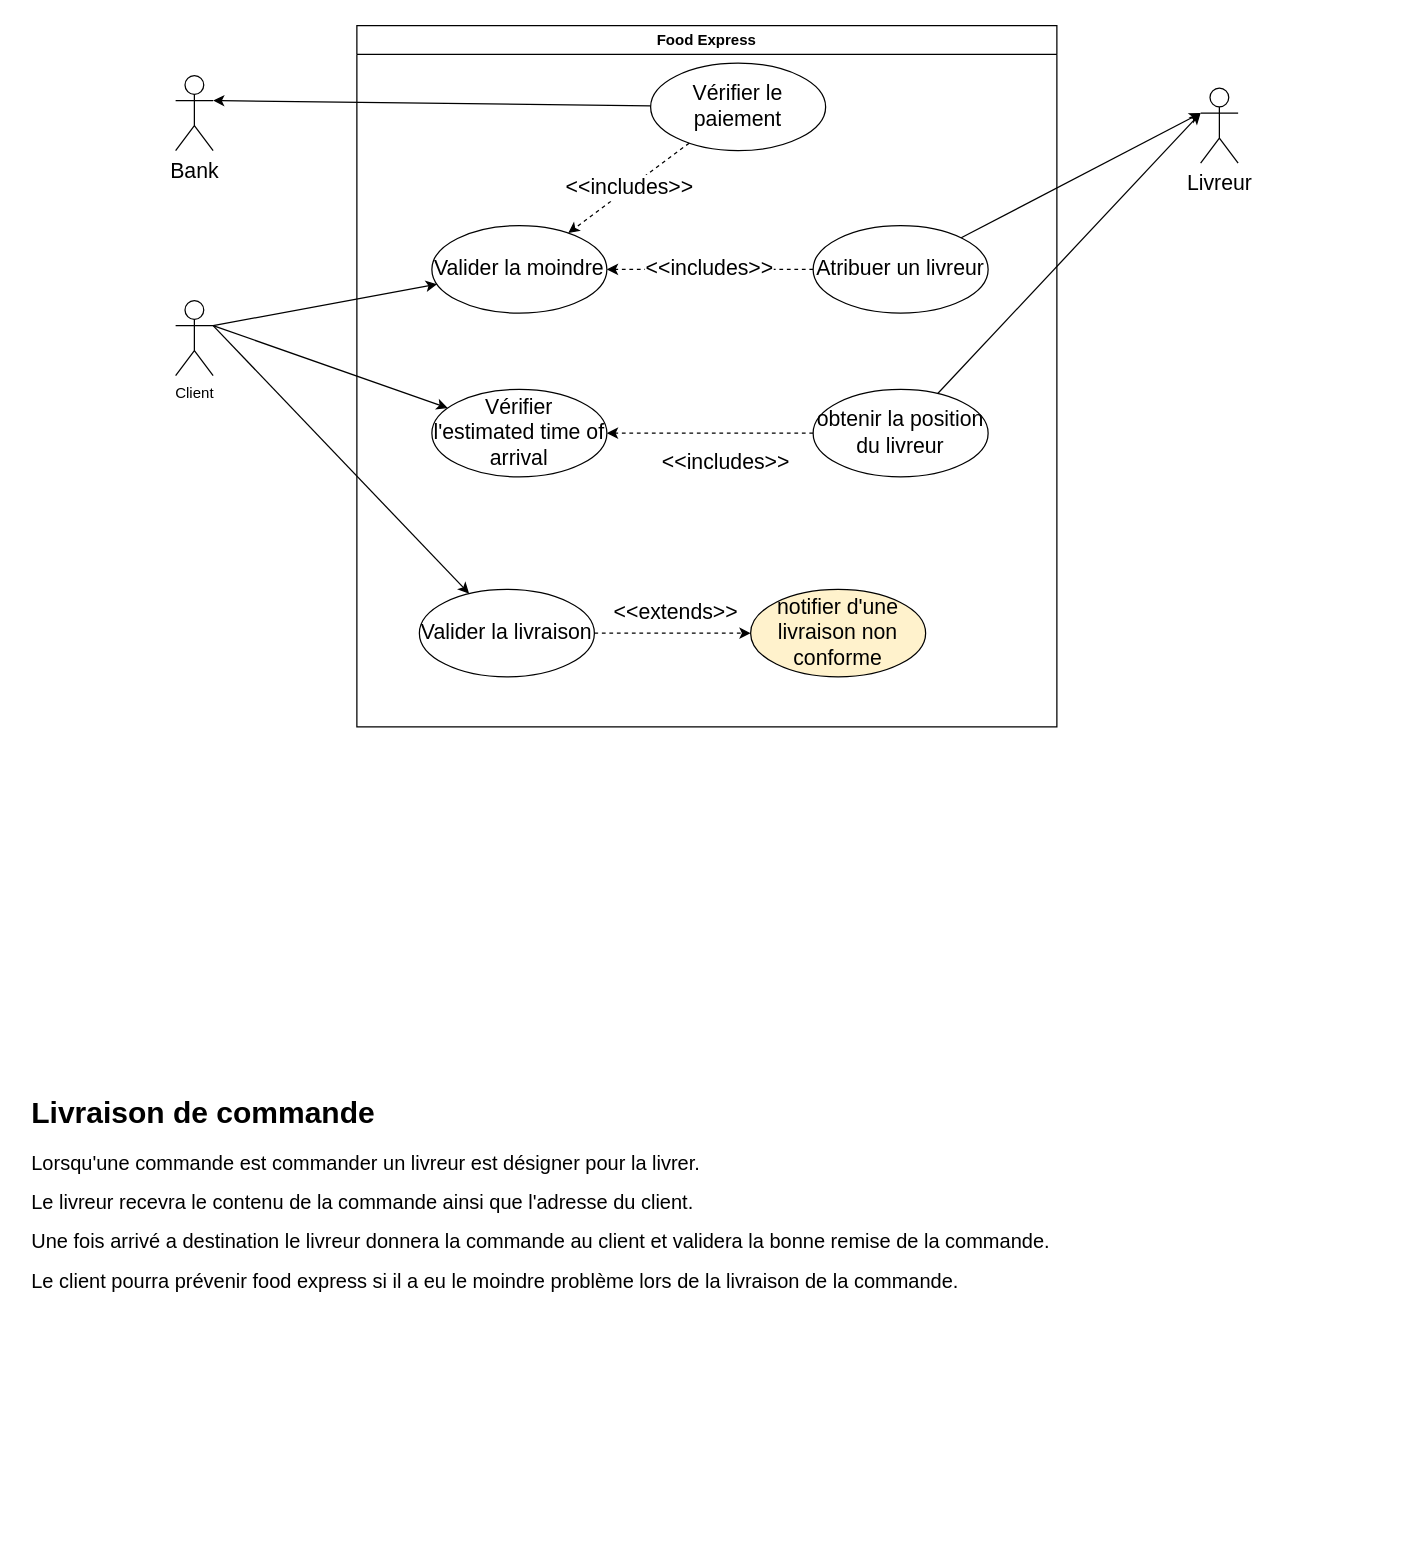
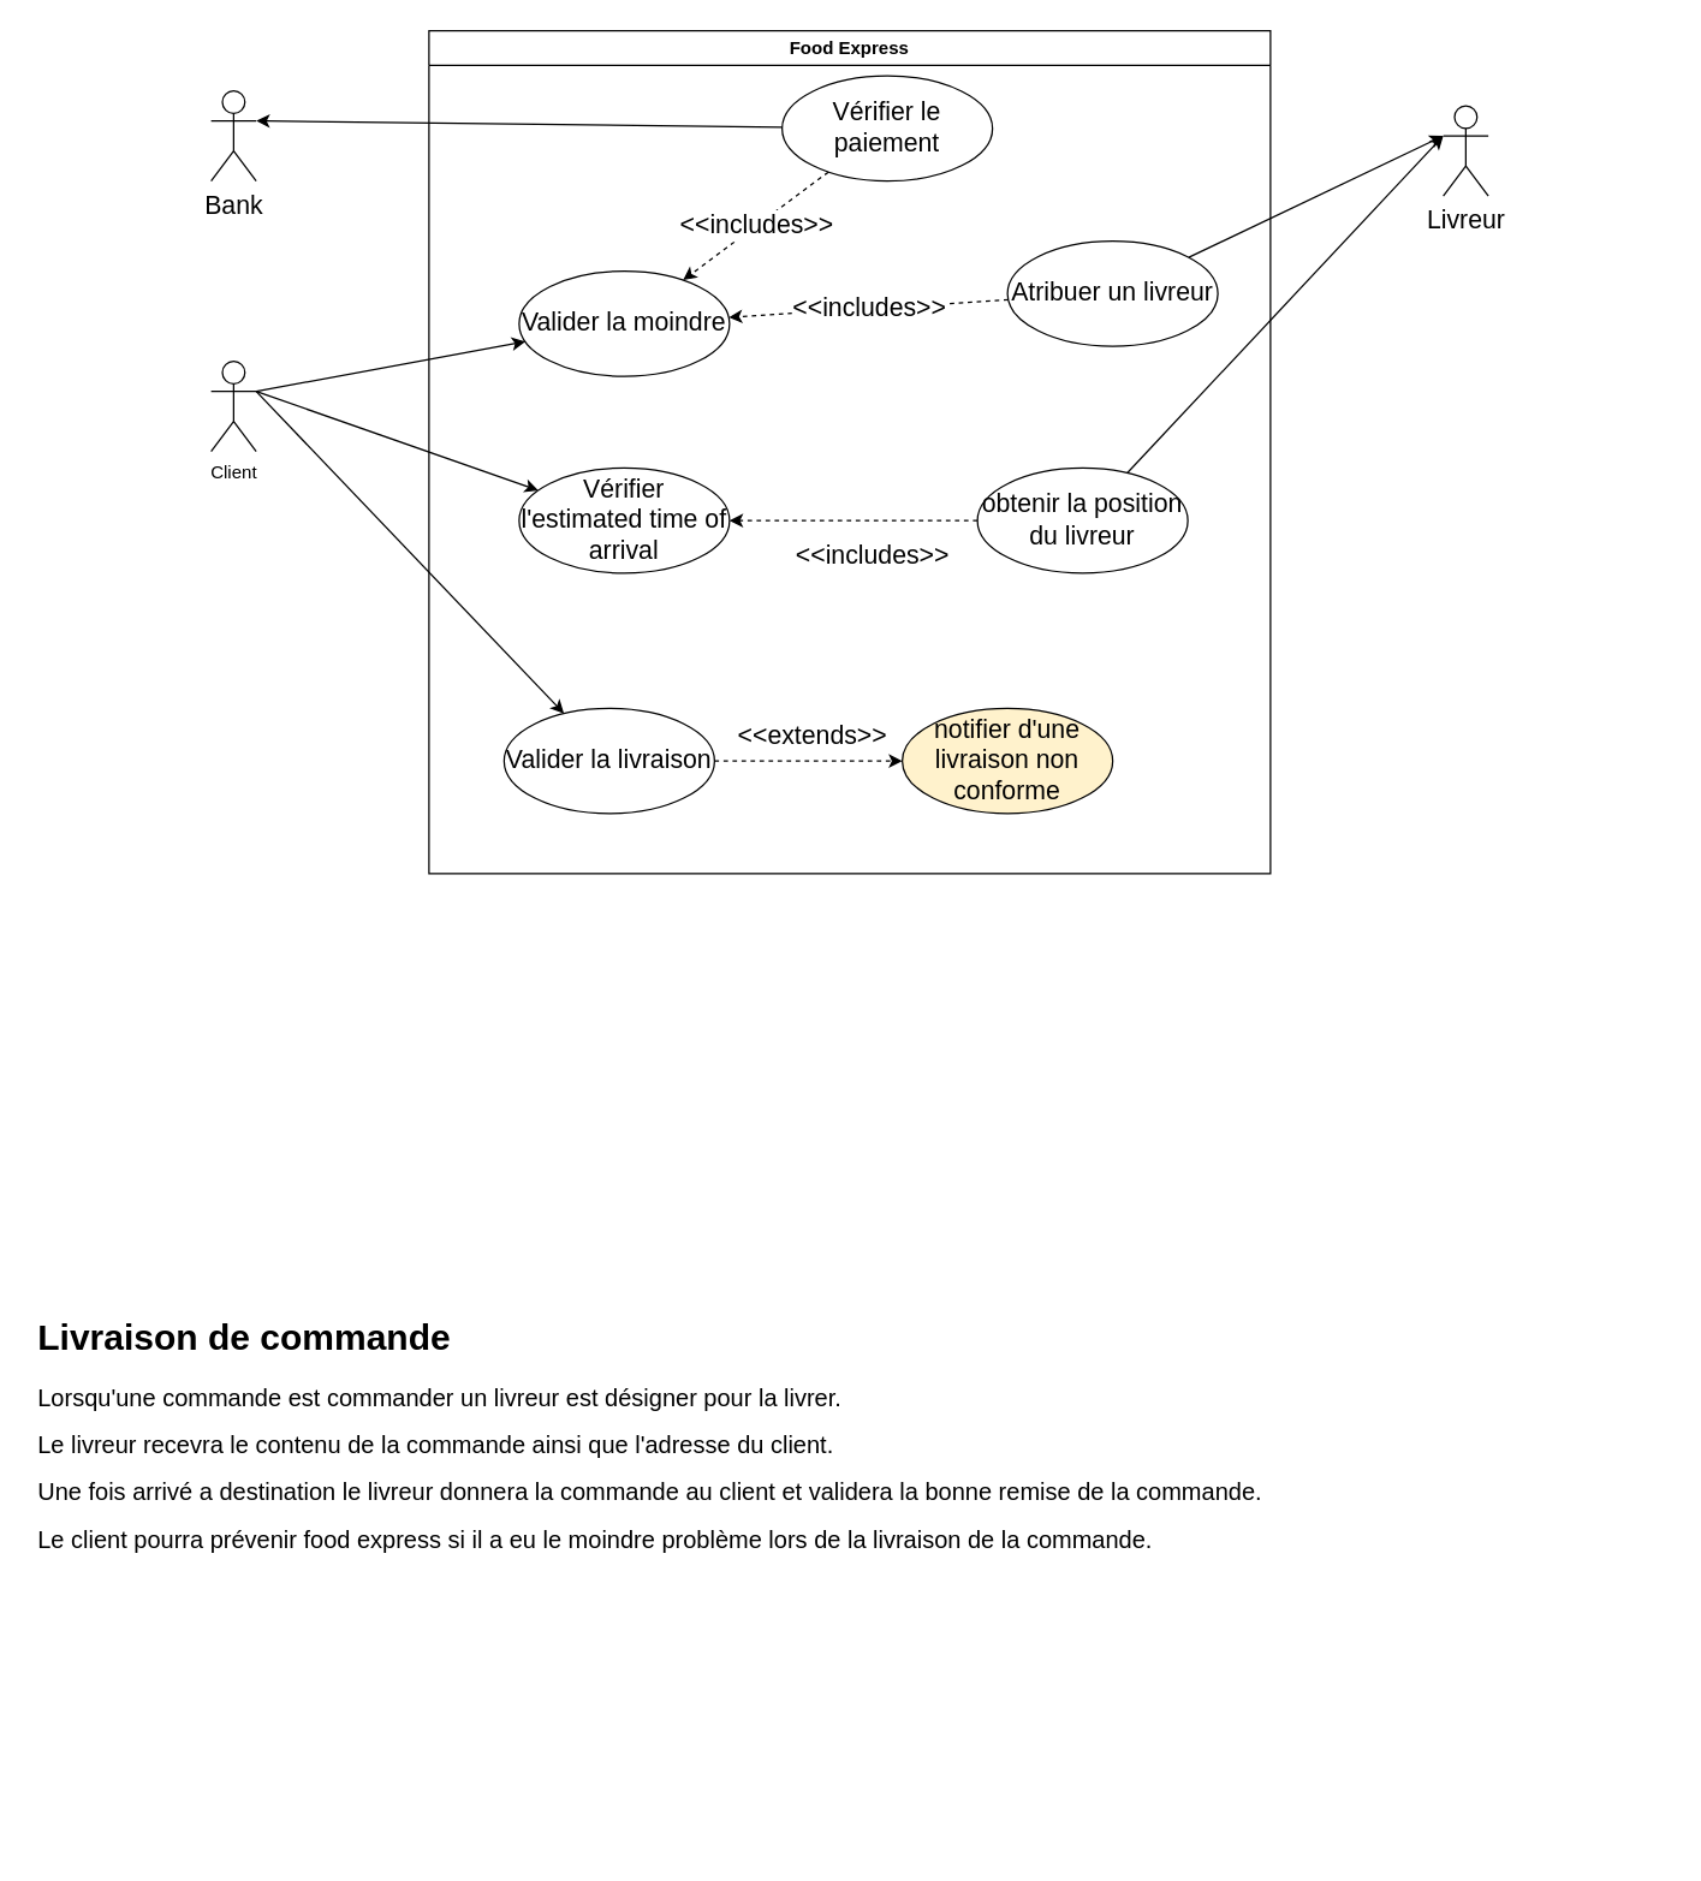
  <mxCell id="0" />
  <mxCell id="1" parent="0" />
  <mxCell id="2" value="Food Express" style="swimlane;whiteSpace=wrap;html=1;" parent="1" vertex="1"><mxGeometry x="285" y="20" width="560" height="561" as="geometry" /></mxCell>
  <mxCell id="3" value="Valider la moindre" style="ellipse;whiteSpace=wrap;html=1;fontSize=17;" vertex="1" parent="2"><mxGeometry x="60" y="160" width="140" height="70" as="geometry" /></mxCell>
  <mxCell id="4" value="Vérifier l'estimated time of arrival" style="ellipse;whiteSpace=wrap;html=1;fontSize=17;" vertex="1" parent="2"><mxGeometry x="60" y="291" width="140" height="70" as="geometry" /></mxCell>
  <mxCell id="5" value="Valider la livraison" style="ellipse;whiteSpace=wrap;html=1;fontSize=17;" vertex="1" parent="2"><mxGeometry x="50" y="451" width="140" height="70" as="geometry" /></mxCell>
  <mxCell id="6" value="Vérifier le paiement" style="ellipse;whiteSpace=wrap;html=1;fontSize=17;" vertex="1" parent="2"><mxGeometry x="235" y="30" width="140" height="70" as="geometry" /></mxCell>
  <mxCell id="7" value="&amp;lt;&amp;lt;includes&amp;gt;&amp;gt;" style="endArrow=classic;html=1;rounded=0;fontSize=17;dashed=1;" edge="1" parent="2" source="6" target="3"><mxGeometry width="50" height="50" relative="1" as="geometry"><mxPoint x="300" y="261" as="sourcePoint" /><mxPoint x="350" y="211" as="targetPoint" /></mxGeometry></mxCell>
- <mxCell id="8" value="Atribuer un livreur" style="ellipse;whiteSpace=wrap;html=1;fontSize=17;" vertex="1" parent="2"><mxGeometry x="365" y="160" width="140" height="70" as="geometry" /></mxCell>
+ <mxCell id="8" value="Atribuer un livreur" style="ellipse;whiteSpace=wrap;html=1;fontSize=17;" vertex="1" parent="2"><mxGeometry x="385" y="140" width="140" height="70" as="geometry" /></mxCell>
  <mxCell id="9" value="&amp;lt;&amp;lt;includes&amp;gt;&amp;gt;" style="endArrow=classic;html=1;rounded=0;fontSize=17;dashed=1;" edge="1" parent="2" source="8" target="3"><mxGeometry width="50" height="50" relative="1" as="geometry"><mxPoint x="245" y="290" as="sourcePoint" /><mxPoint x="295" y="240" as="targetPoint" /></mxGeometry></mxCell>
  <mxCell id="10" value="obtenir la position du livreur" style="ellipse;whiteSpace=wrap;html=1;fontSize=17;" vertex="1" parent="2"><mxGeometry x="365" y="291" width="140" height="70" as="geometry" /></mxCell>
  <mxCell id="11" value="&amp;lt;&amp;lt;includes&amp;gt;&amp;gt;" style="endArrow=classic;html=1;rounded=0;fontSize=17;dashed=1;" edge="1" parent="2" source="10" target="4"><mxGeometry x="-0.151" y="24" width="50" height="50" relative="1" as="geometry"><mxPoint x="275" y="410" as="sourcePoint" /><mxPoint x="325" y="360" as="targetPoint" /><mxPoint as="offset" /></mxGeometry></mxCell>
  <mxCell id="12" value="notifier d'une livraison non conforme" style="ellipse;whiteSpace=wrap;html=1;fontSize=17;fillColor=#fff2cc;" vertex="1" parent="2"><mxGeometry x="315" y="451" width="140" height="70" as="geometry" /></mxCell>
  <mxCell id="13" value="&amp;lt;&amp;lt;extends&amp;gt;&amp;gt;" style="endArrow=classic;html=1;rounded=0;dashed=1;fontSize=17;" edge="1" parent="2" source="5" target="12"><mxGeometry x="0.04" y="16" width="50" height="50" relative="1" as="geometry"><mxPoint x="195" y="450" as="sourcePoint" /><mxPoint x="245" y="400" as="targetPoint" /><mxPoint as="offset" /></mxGeometry></mxCell>
  <mxCell id="14" value="Client" style="shape=umlActor;verticalLabelPosition=bottom;verticalAlign=top;html=1;outlineConnect=0;" parent="1" vertex="1"><mxGeometry x="140" y="240" width="30" height="60" as="geometry" /></mxCell>
  <mxCell id="15" value="&lt;h1&gt;Livraison de commande&lt;/h1&gt;&lt;p&gt;&lt;span style=&quot;font-size: 16px;&quot;&gt;Lorsqu'une commande est commander un livreur est désigner pour la livrer.&lt;/span&gt;&lt;/p&gt;&lt;p&gt;&lt;span style=&quot;font-size: 16px;&quot;&gt;Le livreur recevra le contenu de la commande ainsi que l'adresse du client.&lt;/span&gt;&lt;/p&gt;&lt;p&gt;&lt;span style=&quot;font-size: 16px;&quot;&gt;Une fois arrivé a destination le livreur donnera la commande au client et validera la bonne remise de la commande.&lt;/span&gt;&lt;/p&gt;&lt;p&gt;&lt;span style=&quot;font-size: 16px;&quot;&gt;Le client pourra prévenir food express si il a eu le moindre problème lors de la livraison de la commande.&lt;/span&gt;&lt;/p&gt;" style="text;html=1;strokeColor=none;fillColor=none;spacing=5;spacingTop=-20;whiteSpace=wrap;overflow=hidden;rounded=0;" parent="1" vertex="1"><mxGeometry x="20" y="870" width="1090" height="360" as="geometry" /></mxCell>
  <mxCell id="16" value="" style="endArrow=classic;html=1;rounded=0;fontSize=14;exitX=1;exitY=0.333;exitDx=0;exitDy=0;exitPerimeter=0;" parent="1" source="14" target="3" edge="1"><mxGeometry width="50" height="50" relative="1" as="geometry"><mxPoint x="120" y="620" as="sourcePoint" /><mxPoint x="360" y="180" as="targetPoint" /></mxGeometry></mxCell>
  <mxCell id="17" value="" style="endArrow=classic;html=1;rounded=0;fontSize=17;" edge="1" parent="1" target="4"><mxGeometry width="50" height="50" relative="1" as="geometry"><mxPoint x="170" y="260" as="sourcePoint" /><mxPoint x="250" y="370" as="targetPoint" /></mxGeometry></mxCell>
  <mxCell id="18" value="" style="endArrow=classic;html=1;rounded=0;fontSize=17;" edge="1" parent="1" target="5"><mxGeometry width="50" height="50" relative="1" as="geometry"><mxPoint x="170" y="260" as="sourcePoint" /><mxPoint x="210" y="460" as="targetPoint" /></mxGeometry></mxCell>
  <mxCell id="19" value="Bank" style="shape=umlActor;verticalLabelPosition=bottom;verticalAlign=top;html=1;fontSize=17;" vertex="1" parent="1"><mxGeometry x="140" y="60" width="30" height="60" as="geometry" /></mxCell>
  <mxCell id="20" value="Livreur" style="shape=umlActor;verticalLabelPosition=bottom;verticalAlign=top;html=1;fontSize=17;" vertex="1" parent="1"><mxGeometry x="960" y="70" width="30" height="60" as="geometry" /></mxCell>
  <mxCell id="21" value="" style="endArrow=classic;html=1;rounded=0;fontSize=17;entryX=1;entryY=0.333;entryDx=0;entryDy=0;entryPerimeter=0;" edge="1" parent="1" source="6" target="19"><mxGeometry width="50" height="50" relative="1" as="geometry"><mxPoint x="20" y="200" as="sourcePoint" /><mxPoint x="70" y="150" as="targetPoint" /></mxGeometry></mxCell>
  <mxCell id="22" value="" style="endArrow=classic;html=1;rounded=0;fontSize=17;entryX=0;entryY=0.333;entryDx=0;entryDy=0;entryPerimeter=0;" edge="1" parent="1" source="8" target="20"><mxGeometry width="50" height="50" relative="1" as="geometry"><mxPoint x="810" y="350" as="sourcePoint" /><mxPoint x="860" y="300" as="targetPoint" /></mxGeometry></mxCell>
  <mxCell id="23" value="" style="endArrow=classic;html=1;rounded=0;fontSize=17;" edge="1" parent="1" source="10"><mxGeometry width="50" height="50" relative="1" as="geometry"><mxPoint x="1030" y="340" as="sourcePoint" /><mxPoint x="960" y="90" as="targetPoint" /></mxGeometry></mxCell>
